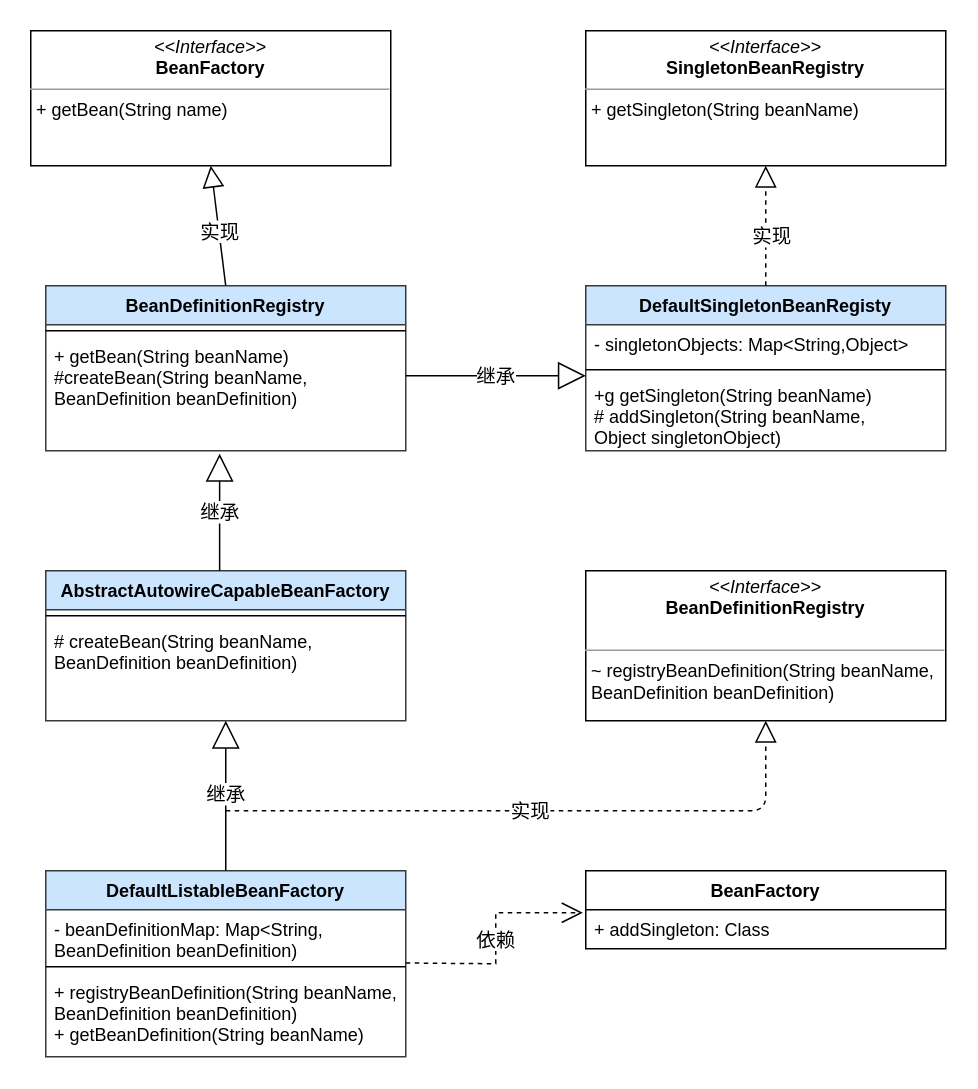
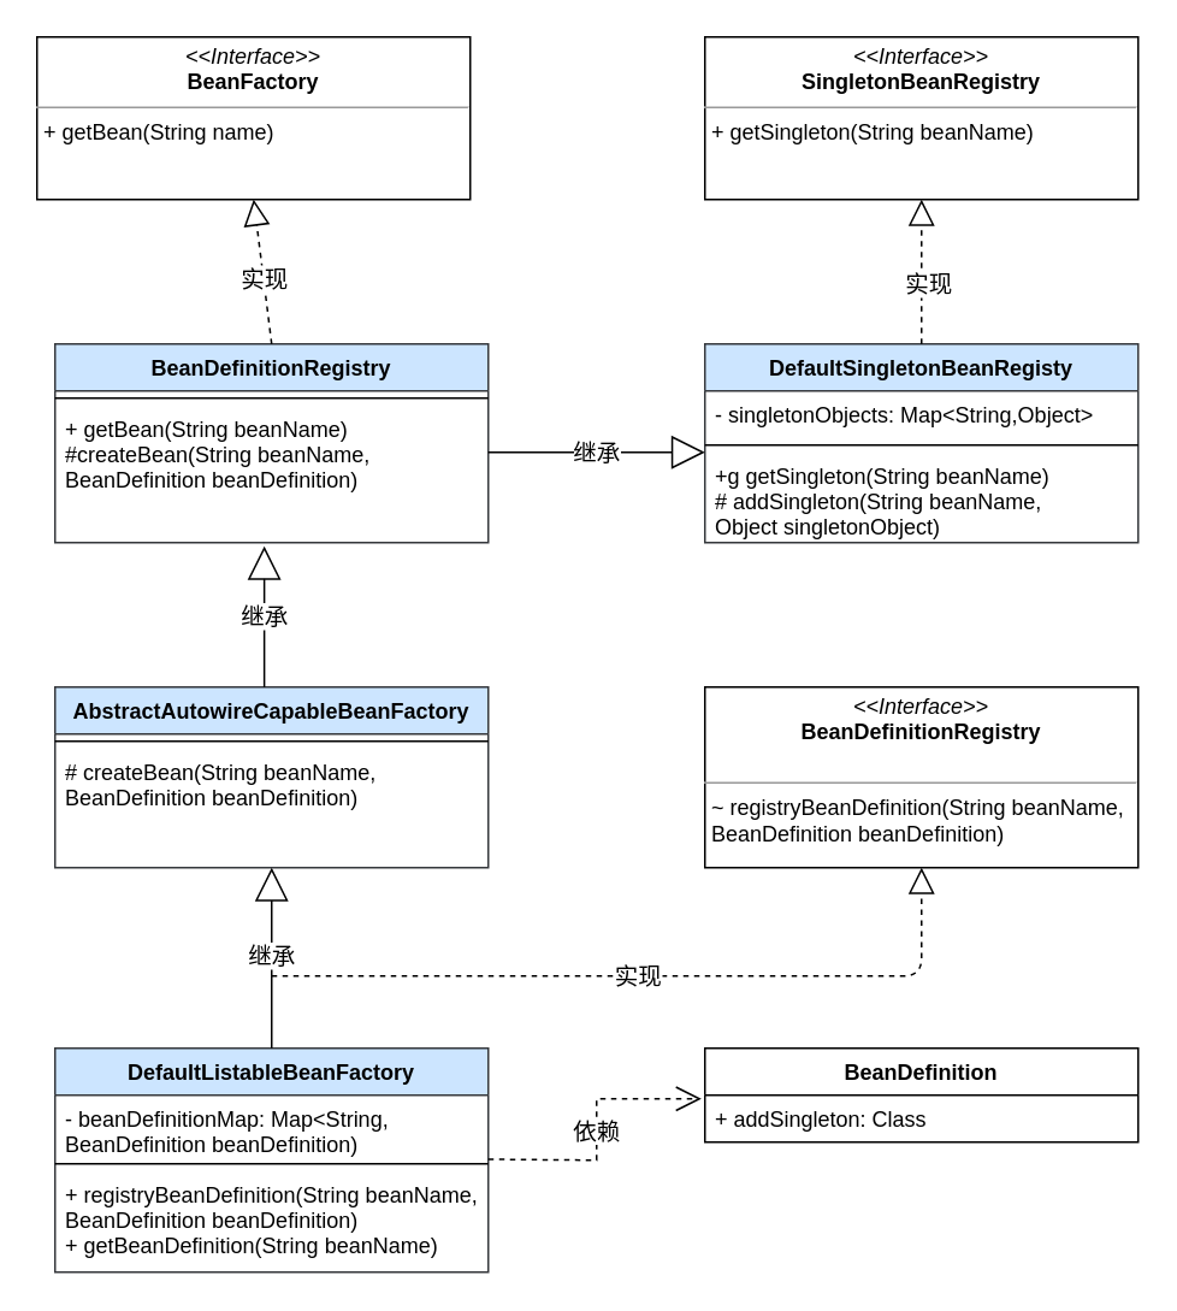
  <mxCell id="0" />
  <mxCell id="1" parent="0" />
  <mxCell id="2" value="BeanDefinitionRegistry" style="swimlane;fontStyle=1;align=center;verticalAlign=top;childLayout=stackLayout;horizontal=1;startSize=26;horizontalStack=0;resizeParent=1;resizeParentMax=0;resizeLast=0;collapsible=1;marginBottom=0;fillColor=#cce5ff;strokeColor=#36393d;" vertex="1" parent="1"><mxGeometry x="30" y="190" width="240" height="110" as="geometry" /></mxCell>
  <mxCell id="3" value="" style="line;strokeWidth=1;fillColor=none;align=left;verticalAlign=middle;spacingTop=-1;spacingLeft=3;spacingRight=3;rotatable=0;labelPosition=right;points=[];portConstraint=eastwest;" vertex="1" parent="2"><mxGeometry y="26" width="240" height="8" as="geometry" /></mxCell>
  <mxCell id="4" value="+ getBean(String beanName)&#10;#createBean(String beanName,&#10;BeanDefinition beanDefinition)&#10;" style="text;strokeColor=none;fillColor=none;align=left;verticalAlign=top;spacingLeft=4;spacingRight=4;overflow=hidden;rotatable=0;points=[[0,0.5],[1,0.5]];portConstraint=eastwest;" vertex="1" parent="2"><mxGeometry y="34" width="240" height="76" as="geometry" /></mxCell>
  <mxCell id="5" value="&lt;p style=&quot;margin: 0px ; margin-top: 4px ; text-align: center&quot;&gt;&lt;i&gt;&amp;lt;&amp;lt;Interface&amp;gt;&amp;gt;&lt;/i&gt;&lt;br&gt;&lt;b&gt;BeanFactory&lt;/b&gt;&lt;/p&gt;&lt;hr size=&quot;1&quot;&gt;&lt;p style=&quot;margin: 0px ; margin-left: 4px&quot;&gt;&lt;/p&gt;&lt;p style=&quot;margin: 0px ; margin-left: 4px&quot;&gt;+ getBean(String name)&lt;/p&gt;" style="verticalAlign=top;align=left;overflow=fill;fontSize=12;fontFamily=Helvetica;html=1;" vertex="1" parent="1"><mxGeometry x="20" y="20" width="240" height="90" as="geometry" /></mxCell>
  <mxCell id="6" value="AbstractAutowireCapableBeanFactory" style="swimlane;fontStyle=1;align=center;verticalAlign=top;childLayout=stackLayout;horizontal=1;startSize=26;horizontalStack=0;resizeParent=1;resizeParentMax=0;resizeLast=0;collapsible=1;marginBottom=0;fillColor=#cce5ff;strokeColor=#36393d;" vertex="1" parent="1"><mxGeometry x="30" y="380" width="240" height="100" as="geometry" /></mxCell>
  <mxCell id="7" value="" style="line;strokeWidth=1;fillColor=none;align=left;verticalAlign=middle;spacingTop=-1;spacingLeft=3;spacingRight=3;rotatable=0;labelPosition=right;points=[];portConstraint=eastwest;" vertex="1" parent="6"><mxGeometry y="26" width="240" height="8" as="geometry" /></mxCell>
  <mxCell id="8" value="# createBean(String beanName,&#10;BeanDefinition beanDefinition)&#10;" style="text;strokeColor=none;fillColor=none;align=left;verticalAlign=top;spacingLeft=4;spacingRight=4;overflow=hidden;rotatable=0;points=[[0,0.5],[1,0.5]];portConstraint=eastwest;" vertex="1" parent="6"><mxGeometry y="34" width="240" height="66" as="geometry" /></mxCell>
  <mxCell id="9" value="DefaultListableBeanFactory" style="swimlane;fontStyle=1;align=center;verticalAlign=top;childLayout=stackLayout;horizontal=1;startSize=26;horizontalStack=0;resizeParent=1;resizeParentMax=0;resizeLast=0;collapsible=1;marginBottom=0;fillColor=#cce5ff;strokeColor=#36393d;" vertex="1" parent="1"><mxGeometry x="30" y="580" width="240" height="124" as="geometry" /></mxCell>
  <mxCell id="10" value="- beanDefinitionMap: Map&lt;String,&#10;BeanDefinition beanDefinition)" style="text;strokeColor=none;fillColor=none;align=left;verticalAlign=top;spacingLeft=4;spacingRight=4;overflow=hidden;rotatable=0;points=[[0,0.5],[1,0.5]];portConstraint=eastwest;" vertex="1" parent="9"><mxGeometry y="26" width="240" height="34" as="geometry" /></mxCell>
  <mxCell id="11" value="" style="line;strokeWidth=1;fillColor=none;align=left;verticalAlign=middle;spacingTop=-1;spacingLeft=3;spacingRight=3;rotatable=0;labelPosition=right;points=[];portConstraint=eastwest;" vertex="1" parent="9"><mxGeometry y="60" width="240" height="8" as="geometry" /></mxCell>
  <mxCell id="12" value="+ registryBeanDefinition(String beanName,&#10;BeanDefinition beanDefinition)&#10;+ getBeanDefinition(String beanName)" style="text;strokeColor=none;fillColor=none;align=left;verticalAlign=top;spacingLeft=4;spacingRight=4;overflow=hidden;rotatable=0;points=[[0,0.5],[1,0.5]];portConstraint=eastwest;" vertex="1" parent="9"><mxGeometry y="68" width="240" height="56" as="geometry" /></mxCell>
  <mxCell id="13" value="&lt;p style=&quot;margin: 0px ; margin-top: 4px ; text-align: center&quot;&gt;&lt;i&gt;&amp;lt;&amp;lt;Interface&amp;gt;&amp;gt;&lt;/i&gt;&lt;br&gt;&lt;b&gt;SingletonBeanRegistry&lt;/b&gt;&lt;/p&gt;&lt;hr size=&quot;1&quot;&gt;&lt;p style=&quot;margin: 0px ; margin-left: 4px&quot;&gt;&lt;/p&gt;&lt;p style=&quot;margin: 0px ; margin-left: 4px&quot;&gt;+ getSingleton(String beanName)&lt;/p&gt;" style="verticalAlign=top;align=left;overflow=fill;fontSize=12;fontFamily=Helvetica;html=1;" vertex="1" parent="1"><mxGeometry x="390" y="20" width="240" height="90" as="geometry" /></mxCell>
  <mxCell id="14" value="DefaultSingletonBeanRegisty" style="swimlane;fontStyle=1;align=center;verticalAlign=top;childLayout=stackLayout;horizontal=1;startSize=26;horizontalStack=0;resizeParent=1;resizeParentMax=0;resizeLast=0;collapsible=1;marginBottom=0;fillColor=#cce5ff;strokeColor=#36393d;" vertex="1" parent="1"><mxGeometry x="390" y="190" width="240" height="110" as="geometry" /></mxCell>
  <mxCell id="15" value="- singletonObjects: Map&lt;String,Object&gt;" style="text;strokeColor=none;fillColor=none;align=left;verticalAlign=top;spacingLeft=4;spacingRight=4;overflow=hidden;rotatable=0;points=[[0,0.5],[1,0.5]];portConstraint=eastwest;" vertex="1" parent="14"><mxGeometry y="26" width="240" height="26" as="geometry" /></mxCell>
  <mxCell id="16" value="" style="line;strokeWidth=1;fillColor=none;align=left;verticalAlign=middle;spacingTop=-1;spacingLeft=3;spacingRight=3;rotatable=0;labelPosition=right;points=[];portConstraint=eastwest;" vertex="1" parent="14"><mxGeometry y="52" width="240" height="8" as="geometry" /></mxCell>
  <mxCell id="17" value="+g getSingleton(String beanName)&#10;# addSingleton(String beanName,&#10;Object singletonObject)" style="text;strokeColor=none;fillColor=none;align=left;verticalAlign=top;spacingLeft=4;spacingRight=4;overflow=hidden;rotatable=0;points=[[0,0.5],[1,0.5]];portConstraint=eastwest;" vertex="1" parent="14"><mxGeometry y="60" width="240" height="50" as="geometry" /></mxCell>
- <mxCell id="18" value="" style="endArrow=block;dashed=0;endFill=0;endSize=12;html=1;entryX=0.5;entryY=1;entryDx=0;entryDy=0;exitX=0.5;exitY=0;exitDx=0;exitDy=0;" edge="1" parent="1" source="2" target="5"><mxGeometry width="160" relative="1" as="geometry"><mxPoint x="370" y="450" as="sourcePoint" /><mxPoint x="310" y="190" as="targetPoint" /></mxGeometry></mxCell>
+ <mxCell id="18" value="" style="endArrow=block;dashed=1;endFill=0;endSize=12;html=1;entryX=0.5;entryY=1;entryDx=0;entryDy=0;exitX=0.5;exitY=0;exitDx=0;exitDy=0;" edge="1" parent="1" source="2" target="5"><mxGeometry width="160" relative="1" as="geometry"><mxPoint x="370" y="450" as="sourcePoint" /><mxPoint x="310" y="190" as="targetPoint" /></mxGeometry></mxCell>
  <mxCell id="19" value="&lt;font style=&quot;font-size: 13px&quot;&gt;实现&lt;/font&gt;" style="edgeLabel;html=1;align=center;verticalAlign=middle;resizable=0;points=[];" vertex="1" connectable="0" parent="18"><mxGeometry x="-0.075" relative="1" as="geometry"><mxPoint as="offset" /></mxGeometry></mxCell>
  <mxCell id="20" value="" style="endArrow=block;dashed=1;endFill=0;endSize=12;html=1;entryX=0.5;entryY=1;entryDx=0;entryDy=0;exitX=0.5;exitY=0;exitDx=0;exitDy=0;" edge="1" parent="1" source="14" target="13"><mxGeometry width="160" relative="1" as="geometry"><mxPoint x="510" y="180" as="sourcePoint" /><mxPoint x="480" y="150" as="targetPoint" /></mxGeometry></mxCell>
  <mxCell id="21" value="&lt;font style=&quot;font-size: 13px&quot;&gt;实现&lt;/font&gt;" style="edgeLabel;html=1;align=center;verticalAlign=middle;resizable=0;points=[];" vertex="1" connectable="0" parent="20"><mxGeometry x="-0.15" y="-3" relative="1" as="geometry"><mxPoint as="offset" /></mxGeometry></mxCell>
  <mxCell id="22" value="&lt;font style=&quot;font-size: 13px&quot;&gt;继承&lt;/font&gt;" style="endArrow=block;endSize=16;endFill=0;html=1;" edge="1" parent="1"><mxGeometry width="160" relative="1" as="geometry"><mxPoint x="270" y="250" as="sourcePoint" /><mxPoint x="390" y="250" as="targetPoint" /></mxGeometry></mxCell>
  <mxCell id="23" value="&lt;font style=&quot;font-size: 13px&quot;&gt;继承&lt;/font&gt;" style="endArrow=block;endSize=16;endFill=0;html=1;entryX=0.483;entryY=1.026;entryDx=0;entryDy=0;entryPerimeter=0;exitX=0.483;exitY=0;exitDx=0;exitDy=0;exitPerimeter=0;" edge="1" parent="1" source="6" target="4"><mxGeometry width="160" relative="1" as="geometry"><mxPoint x="146" y="370" as="sourcePoint" /><mxPoint x="490" y="390" as="targetPoint" /></mxGeometry></mxCell>
  <mxCell id="24" value="&lt;font style=&quot;font-size: 13px&quot;&gt;继承&lt;/font&gt;" style="endArrow=block;endSize=16;endFill=0;html=1;exitX=0.5;exitY=0;exitDx=0;exitDy=0;" edge="1" parent="1" source="9" target="8"><mxGeometry x="0.013" width="160" relative="1" as="geometry"><mxPoint x="147" y="560" as="sourcePoint" /><mxPoint x="160" y="490" as="targetPoint" /><Array as="points" /><mxPoint as="offset" /></mxGeometry></mxCell>
  <mxCell id="25" value="&lt;p style=&quot;margin: 0px ; margin-top: 4px ; text-align: center&quot;&gt;&lt;i&gt;&amp;lt;&amp;lt;Interface&amp;gt;&amp;gt;&lt;/i&gt;&lt;br&gt;&lt;b&gt;BeanDefinitionRegistry&lt;/b&gt;&lt;/p&gt;&lt;p style=&quot;margin: 0px ; margin-left: 4px&quot;&gt;&lt;br&gt;&lt;/p&gt;&lt;hr size=&quot;1&quot;&gt;&lt;p style=&quot;margin: 0px ; margin-left: 4px&quot;&gt;~ registryBeanDefinition(String beanName,&lt;/p&gt;&lt;p style=&quot;margin: 0px ; margin-left: 4px&quot;&gt;BeanDefinition beanDefinition)&lt;/p&gt;" style="verticalAlign=top;align=left;overflow=fill;fontSize=12;fontFamily=Helvetica;html=1;" vertex="1" parent="1"><mxGeometry x="390" y="380" width="240" height="100" as="geometry" /></mxCell>
  <mxCell id="26" value="" style="endArrow=block;dashed=1;endFill=0;endSize=12;html=1;entryX=0.5;entryY=1;entryDx=0;entryDy=0;" edge="1" parent="1" target="25"><mxGeometry width="160" relative="1" as="geometry"><mxPoint x="150" y="540" as="sourcePoint" /><mxPoint x="370" y="540" as="targetPoint" /><Array as="points"><mxPoint x="510" y="540" /></Array></mxGeometry></mxCell>
  <mxCell id="27" value="&lt;font style=&quot;font-size: 13px&quot;&gt;实现&lt;/font&gt;" style="edgeLabel;html=1;align=center;verticalAlign=middle;resizable=0;points=[];" vertex="1" connectable="0" parent="26"><mxGeometry x="-0.038" y="1" relative="1" as="geometry"><mxPoint as="offset" /></mxGeometry></mxCell>
- <mxCell id="28" value="BeanFactory" style="swimlane;fontStyle=1;align=center;verticalAlign=top;childLayout=stackLayout;horizontal=1;startSize=26;horizontalStack=0;resizeParent=1;resizeParentMax=0;resizeLast=0;collapsible=1;marginBottom=0;" vertex="1" parent="1"><mxGeometry x="390" y="580" width="240" height="52" as="geometry" /></mxCell>
+ <mxCell id="28" value="BeanDefinition" style="swimlane;fontStyle=1;align=center;verticalAlign=top;childLayout=stackLayout;horizontal=1;startSize=26;horizontalStack=0;resizeParent=1;resizeParentMax=0;resizeLast=0;collapsible=1;marginBottom=0;" vertex="1" parent="1"><mxGeometry x="390" y="580" width="240" height="52" as="geometry" /></mxCell>
  <mxCell id="29" value="+ addSingleton: Class" style="text;strokeColor=none;fillColor=none;align=left;verticalAlign=top;spacingLeft=4;spacingRight=4;overflow=hidden;rotatable=0;points=[[0,0.5],[1,0.5]];portConstraint=eastwest;" vertex="1" parent="28"><mxGeometry y="26" width="240" height="26" as="geometry" /></mxCell>
  <mxCell id="30" value="&lt;font style=&quot;font-size: 13px&quot;&gt;依赖&lt;/font&gt;" style="endArrow=open;endSize=12;dashed=1;html=1;entryX=-0.008;entryY=0.077;entryDx=0;entryDy=0;entryPerimeter=0;rounded=0;" edge="1" parent="1" target="29"><mxGeometry width="160" relative="1" as="geometry"><mxPoint x="270" y="641.5" as="sourcePoint" /><mxPoint x="430" y="641.5" as="targetPoint" /><Array as="points"><mxPoint x="330" y="642" /><mxPoint x="330" y="630" /><mxPoint x="330" y="608" /></Array></mxGeometry></mxCell>
